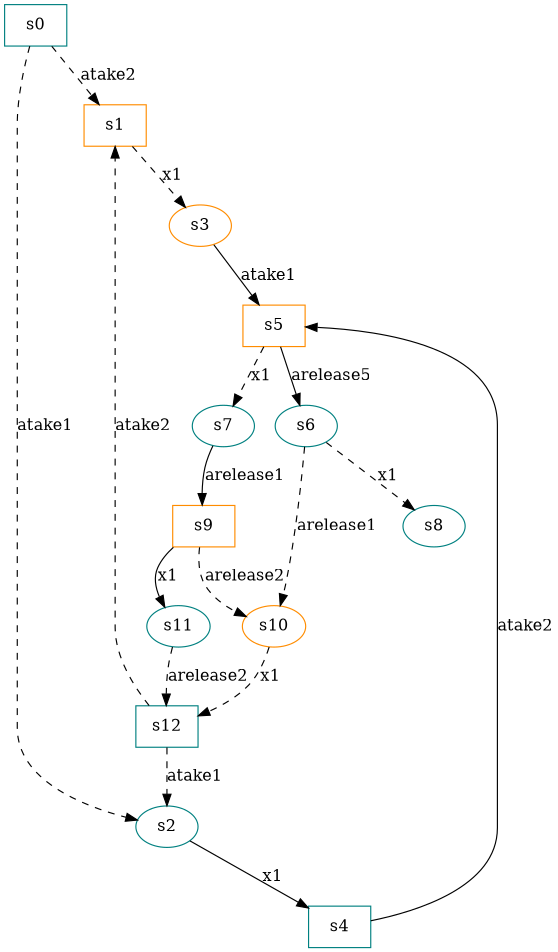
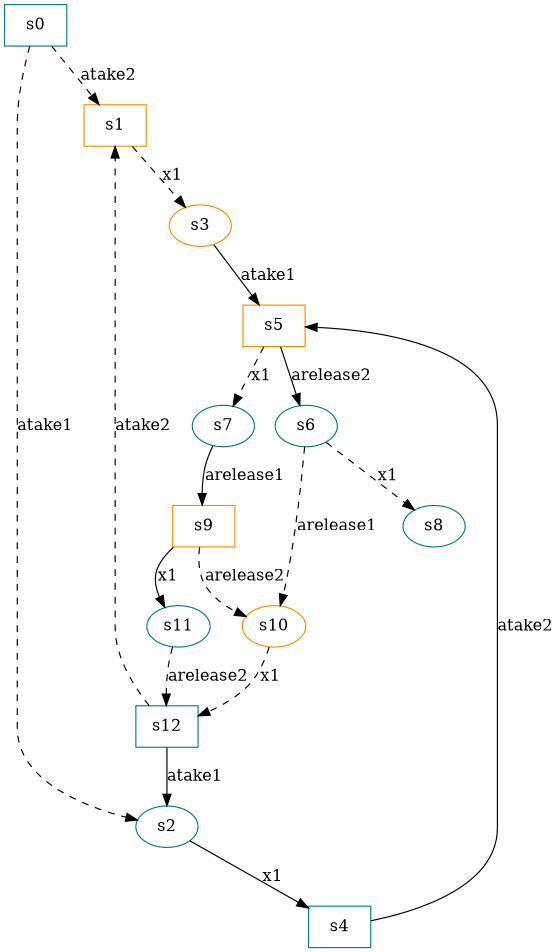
  digraph {
    node [color=teal shape=ellipse]
    edge [modality=MUST style=dashed]
    n1 [label=s0 shape=box]
    n2 [color=darkorange label=s1 shape=box]
    n3 [label=s2]
    n4 [color=darkorange label=s3]
    n5 [label=s4 shape=box]
    n6 [color=darkorange label=s9 shape=box]
    n7 [color=darkorange label=s10]
    n8 [label=s11]
    n9 [label=s12 shape=box]
    n10 [color=darkorange label=s5 shape=box]
    n11 [label=s7]
    n12 [label=s6]
    n13 [label=s8]
    n1 -> n2 [label=atake2]
    n1 -> n3 [label=atake1]
    n2 -> n4 [label=x1]
    n3 -> n5 [label=x1 style=solid]
    n4 -> n10 [label=atake1 style=solid]
    n5 -> n10 [label=atake2 style=solid]
    n6 -> n7 [label=arelease2]
    n6 -> n8 [label=x1 style=solid]
    n7 -> n9 [label=x1]
    n8 -> n9 [label=arelease2]
    n9 -> n2 [label=atake2]
-   n9 -> n3 [label=atake1]
+   n9 -> n3 [label=atake1 style=solid]
    n10 -> n11 [label=x1]
-   n10 -> n12 [label=arelease5 style=solid]
+   n10 -> n12 [label=arelease2 style=solid]
    n11 -> n6 [label=arelease1 style=solid]
    n12 -> n7 [label=arelease1]
    n12 -> n13 [label=x1]
  }
